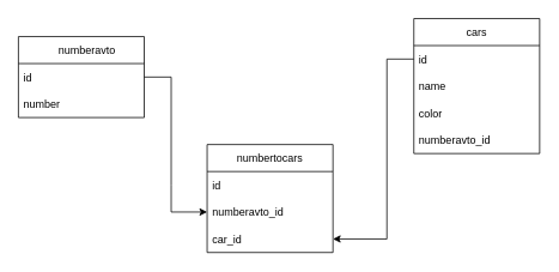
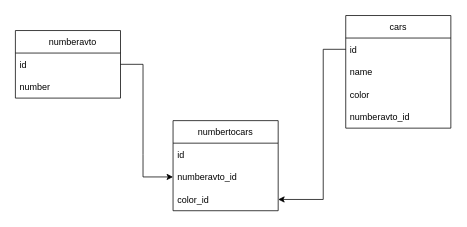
  <mxCell id="0" />
  <mxCell id="1" parent="0" />
  <mxCell id="2" value="    numberavto" style="swimlane;fontStyle=0;childLayout=stackLayout;horizontal=1;startSize=30;horizontalStack=0;resizeParent=1;resizeParentMax=0;resizeLast=0;collapsible=1;marginBottom=0;" vertex="1" parent="1"><mxGeometry x="20" y="40" width="140" height="90" as="geometry" /></mxCell>
  <mxCell id="3" value="id" style="text;strokeColor=none;fillColor=none;align=left;verticalAlign=middle;spacingLeft=4;spacingRight=4;overflow=hidden;points=[[0,0.5],[1,0.5]];portConstraint=eastwest;rotatable=0;" vertex="1" parent="2"><mxGeometry y="30" width="140" height="30" as="geometry" /></mxCell>
  <mxCell id="4" value="number" style="text;strokeColor=none;fillColor=none;align=left;verticalAlign=middle;spacingLeft=4;spacingRight=4;overflow=hidden;points=[[0,0.5],[1,0.5]];portConstraint=eastwest;rotatable=0;" vertex="1" parent="2"><mxGeometry y="60" width="140" height="30" as="geometry" /></mxCell>
  <mxCell id="5" value="cars" style="swimlane;fontStyle=0;childLayout=stackLayout;horizontal=1;startSize=30;horizontalStack=0;resizeParent=1;resizeParentMax=0;resizeLast=0;collapsible=1;marginBottom=0;" vertex="1" parent="1"><mxGeometry x="460" y="20" width="140" height="150" as="geometry" /></mxCell>
  <mxCell id="6" value="id" style="text;strokeColor=none;fillColor=none;align=left;verticalAlign=middle;spacingLeft=4;spacingRight=4;overflow=hidden;points=[[0,0.5],[1,0.5]];portConstraint=eastwest;rotatable=0;" vertex="1" parent="5"><mxGeometry y="30" width="140" height="30" as="geometry" /></mxCell>
  <mxCell id="7" value="name" style="text;strokeColor=none;fillColor=none;align=left;verticalAlign=middle;spacingLeft=4;spacingRight=4;overflow=hidden;points=[[0,0.5],[1,0.5]];portConstraint=eastwest;rotatable=0;" vertex="1" parent="5"><mxGeometry y="60" width="140" height="30" as="geometry" /></mxCell>
  <mxCell id="8" value="color" style="text;strokeColor=none;fillColor=none;align=left;verticalAlign=middle;spacingLeft=4;spacingRight=4;overflow=hidden;points=[[0,0.5],[1,0.5]];portConstraint=eastwest;rotatable=0;" vertex="1" parent="5"><mxGeometry y="90" width="140" height="30" as="geometry" /></mxCell>
  <mxCell id="9" value="numberavto_id" style="text;strokeColor=none;fillColor=none;align=left;verticalAlign=middle;spacingLeft=4;spacingRight=4;overflow=hidden;points=[[0,0.5],[1,0.5]];portConstraint=eastwest;rotatable=0;" vertex="1" parent="5"><mxGeometry y="120" width="140" height="30" as="geometry" /></mxCell>
  <mxCell id="10" value="numbertocars" style="swimlane;fontStyle=0;childLayout=stackLayout;horizontal=1;startSize=30;horizontalStack=0;resizeParent=1;resizeParentMax=0;resizeLast=0;collapsible=1;marginBottom=0;" vertex="1" parent="1"><mxGeometry x="230" y="160" width="140" height="120" as="geometry" /></mxCell>
  <mxCell id="11" value="id" style="text;strokeColor=none;fillColor=none;align=left;verticalAlign=middle;spacingLeft=4;spacingRight=4;overflow=hidden;points=[[0,0.5],[1,0.5]];portConstraint=eastwest;rotatable=0;" vertex="1" parent="10"><mxGeometry y="30" width="140" height="30" as="geometry" /></mxCell>
  <mxCell id="12" value="numberavto_id" style="text;strokeColor=none;fillColor=none;align=left;verticalAlign=middle;spacingLeft=4;spacingRight=4;overflow=hidden;points=[[0,0.5],[1,0.5]];portConstraint=eastwest;rotatable=0;" vertex="1" parent="10"><mxGeometry y="60" width="140" height="30" as="geometry" /></mxCell>
- <mxCell id="13" value="car_id" style="text;strokeColor=none;fillColor=none;align=left;verticalAlign=middle;spacingLeft=4;spacingRight=4;overflow=hidden;points=[[0,0.5],[1,0.5]];portConstraint=eastwest;rotatable=0;" vertex="1" parent="10"><mxGeometry y="90" width="140" height="30" as="geometry" /></mxCell>
+ <mxCell id="13" value="color_id" style="text;strokeColor=none;fillColor=none;align=left;verticalAlign=middle;spacingLeft=4;spacingRight=4;overflow=hidden;points=[[0,0.5],[1,0.5]];portConstraint=eastwest;rotatable=0;" vertex="1" parent="10"><mxGeometry y="90" width="140" height="30" as="geometry" /></mxCell>
  <mxCell id="14" value="" style="endArrow=classic;html=1;rounded=0;entryX=1;entryY=0.5;entryDx=0;entryDy=0;exitX=0;exitY=0.5;exitDx=0;exitDy=0;" edge="1" parent="1" source="6" target="13"><mxGeometry width="50" height="50" relative="1" as="geometry"><mxPoint x="340" y="160" as="sourcePoint" /><mxPoint x="390" y="110" as="targetPoint" /><Array as="points"><mxPoint x="430" y="65" /><mxPoint x="430" y="265" /></Array></mxGeometry></mxCell>
  <mxCell id="15" value="" style="endArrow=classic;html=1;rounded=0;exitX=1;exitY=0.5;exitDx=0;exitDy=0;entryX=0;entryY=0.5;entryDx=0;entryDy=0;" edge="1" parent="1" source="3" target="12"><mxGeometry width="50" height="50" relative="1" as="geometry"><mxPoint x="340" y="160" as="sourcePoint" /><mxPoint x="390" y="110" as="targetPoint" /><Array as="points"><mxPoint x="190" y="85" /><mxPoint x="190" y="205" /><mxPoint x="190" y="235" /></Array></mxGeometry></mxCell>
